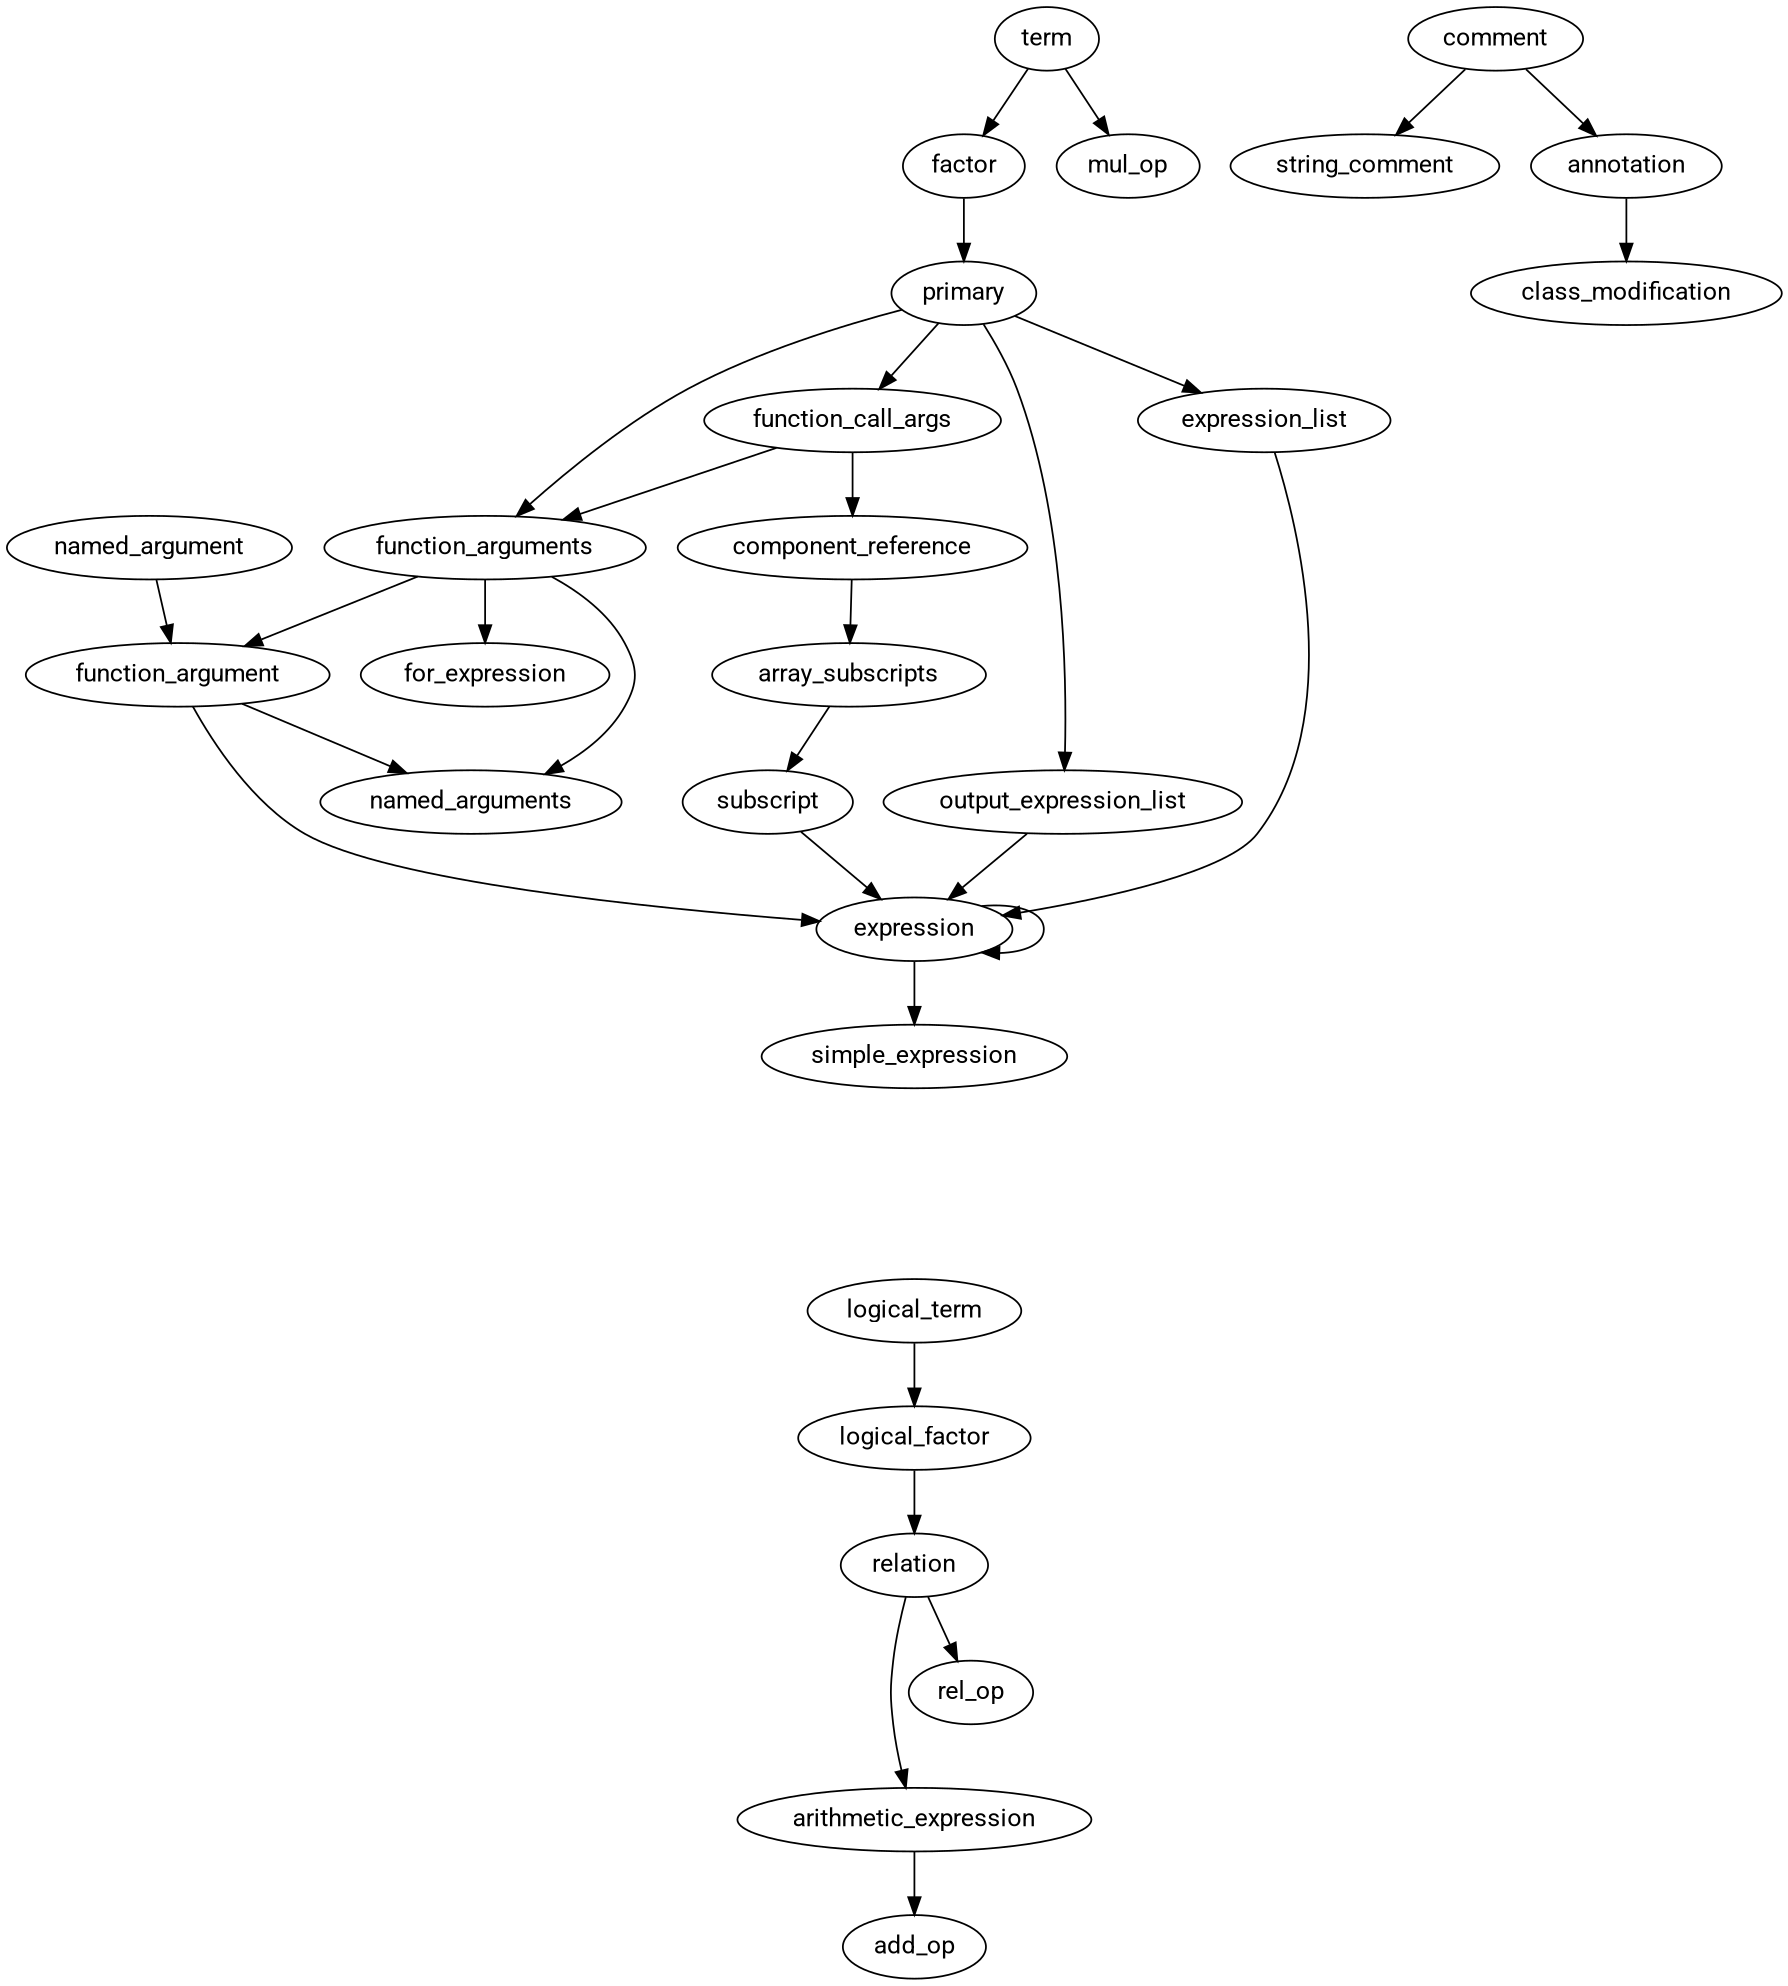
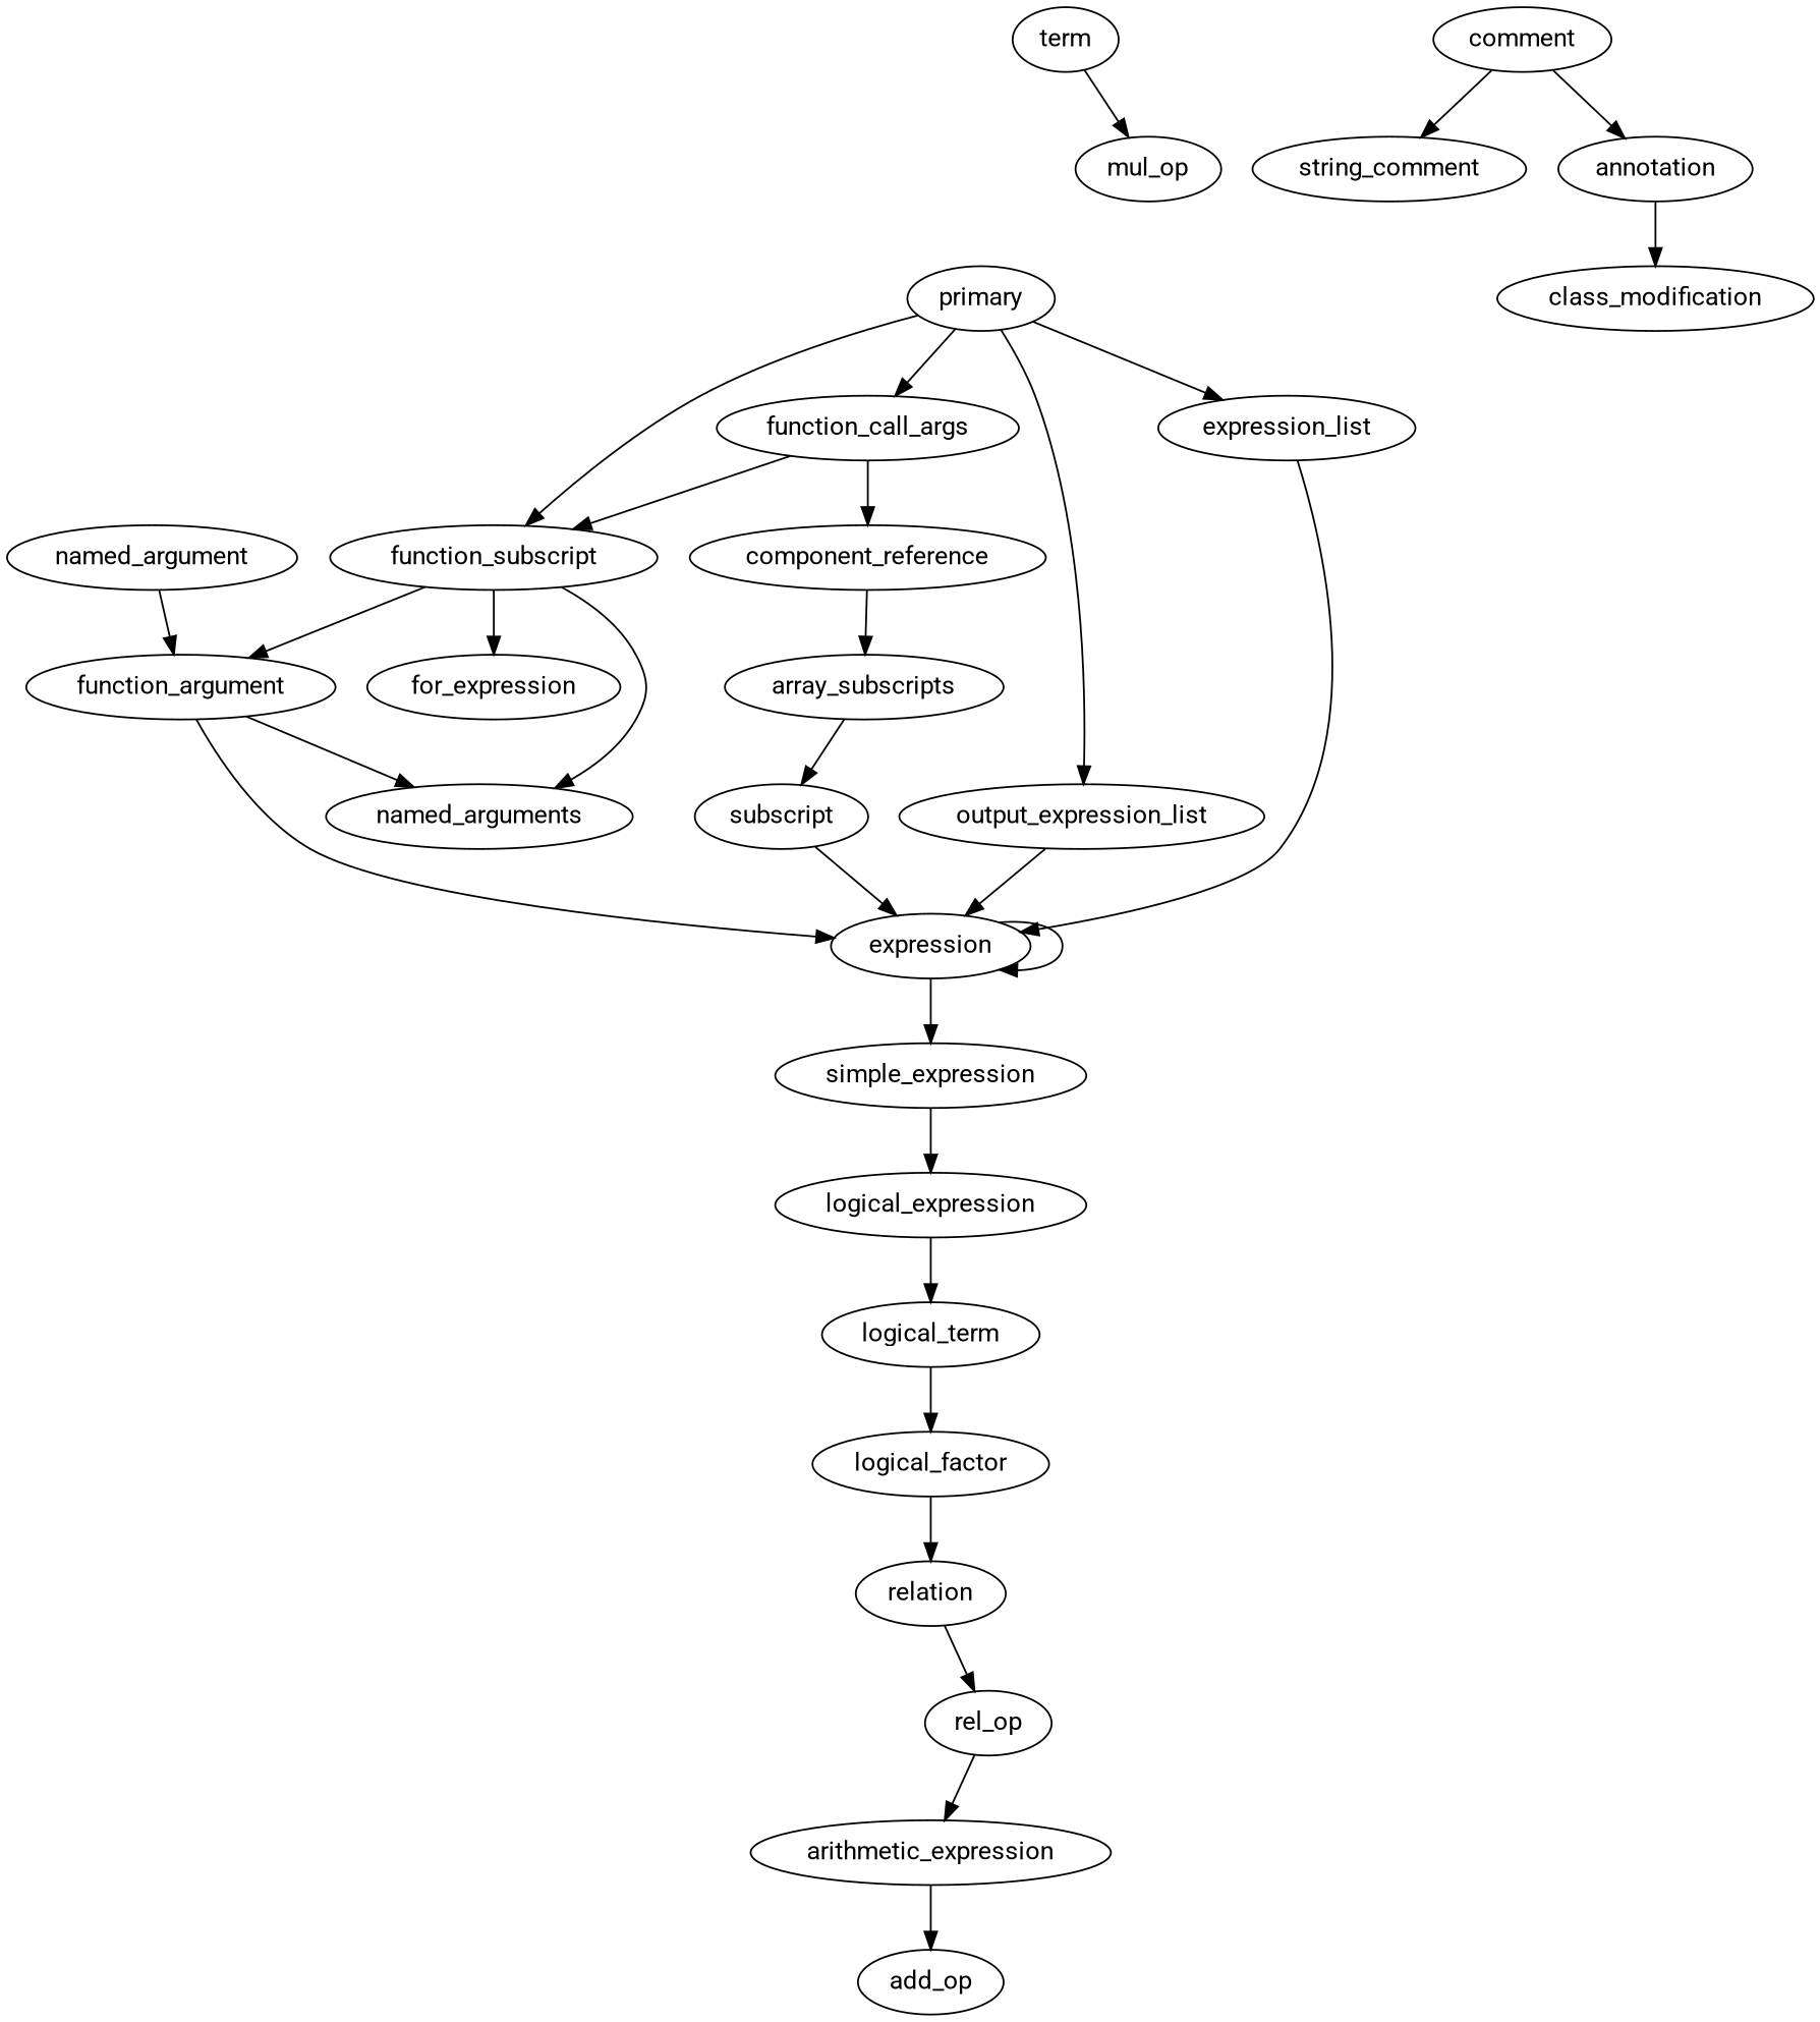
  digraph {
    fontname=Roboto
    node [fontname=Roboto]
    edge [fontname=Roboto]
    expression
    simple_expression
+   logical_expression
    logical_term
    logical_factor
    relation
    arithmetic_expression
    rel_op
    add_op
    term
-   factor
    mul_op
    primary
    function_call_args
    output_expression_list
    expression_list
-   function_arguments
+   function_arguments [label=function_subscript]
    component_reference
    array_subscripts
    function_argument
    n21 [label=for_expression]
    named_arguments
    subscript
    named_argument
    comment
    string_comment
    annotation
    class_modification
    expression -> expression
    expression -> simple_expression
+   simple_expression -> logical_expression
+   logical_expression -> logical_term
    logical_term -> logical_factor
    logical_factor -> relation
-   relation -> arithmetic_expression
+   rel_op -> arithmetic_expression
    relation -> rel_op
    arithmetic_expression -> add_op
-   term -> factor
    term -> mul_op
-   factor -> primary
    primary -> function_call_args
    primary -> output_expression_list
    primary -> expression_list
    primary -> function_arguments
    function_call_args -> function_arguments
    function_call_args -> component_reference
    output_expression_list -> expression
    expression_list -> expression
    function_arguments -> function_argument
    function_arguments -> n21
    function_arguments -> named_arguments
    component_reference -> array_subscripts
    array_subscripts -> subscript
    function_argument -> expression
    function_argument -> named_arguments
    subscript -> expression
    named_argument -> function_argument
    comment -> string_comment
    comment -> annotation
    annotation -> class_modification
  }
